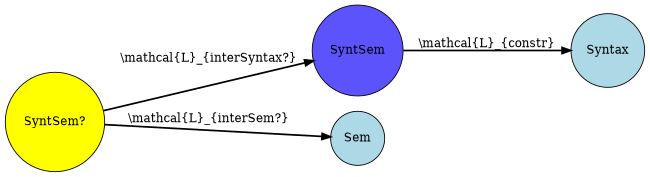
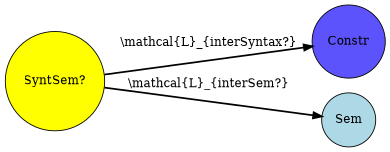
  strict digraph {
    rankdir=LR
    node [fillcolor=lightblue shape=circle style=filled]
    edge [style=bold]
    "SyntSem?" [fillcolor=yellow]
-   Constr [fillcolor="#5C53FC" label=SyntSem]
+   Constr [fillcolor="#5C53FC"]
    Sem
-   Syntax
    "SyntSem?" -> Constr [label="\\mathcal{L}_{interSyntax?}"]
    "SyntSem?" -> Sem [label="\\mathcal{L}_{interSem?}"]
-   Constr -> Syntax [label="\\mathcal{L}_{constr}"]
  }
